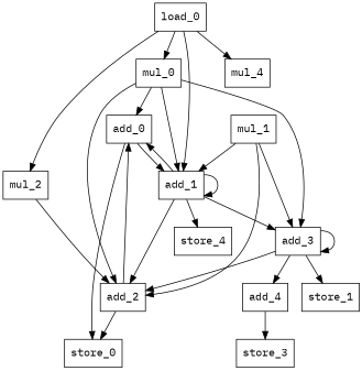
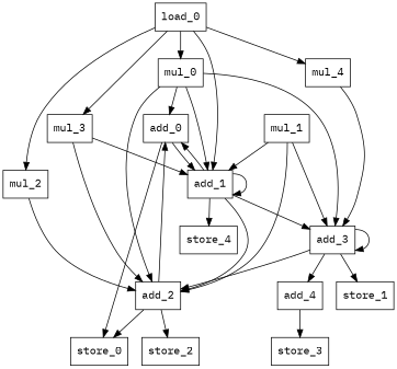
  digraph {
    fontname="IBM Plex Mono"
    node [fontname="IBM Plex Mono" shape=rectangle]
    edge [fontname="IBM Plex Mono"]
    n1 [label=add_0]
    n2 [label=add_1]
    n3 [label=store_0]
    n4 [label=add_2]
    n5 [label=add_3]
    n6 [label=store_4]
+   n7 [label=store_2]
    n8 [label=add_4]
    n9 [label=store_1]
    n10 [label=store_3]
    n11 [label=mul_0]
    n12 [label=mul_1]
    n13 [label=mul_2]
+   n14 [label=mul_3]
    n15 [label=mul_4]
    n16 [label=load_0]
    n1 -> n2
    n1 -> n3
    n2 -> n1
    n2 -> n2
    n2 -> n4
    n2 -> n5
    n2 -> n6
    n4 -> n1
    n4 -> n3
+   n4 -> n7
    n5 -> n4
    n5 -> n5
    n5 -> n8
    n5 -> n9
    n8 -> n10
    n11 -> n1
    n11 -> n2
    n11 -> n4
    n11 -> n5
    n12 -> n2
    n12 -> n4
    n12 -> n5
    n13 -> n4
+   n14 -> n2
+   n14 -> n4
+   n15 -> n5
    n16 -> n2
    n16 -> n11
    n16 -> n13
+   n16 -> n14
    n16 -> n15
  }
